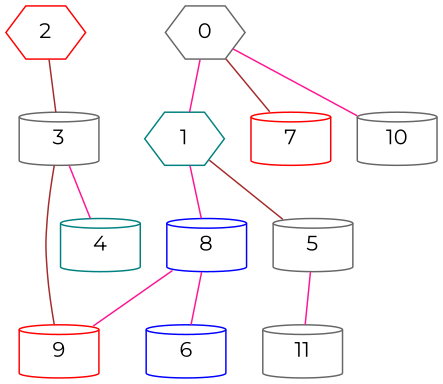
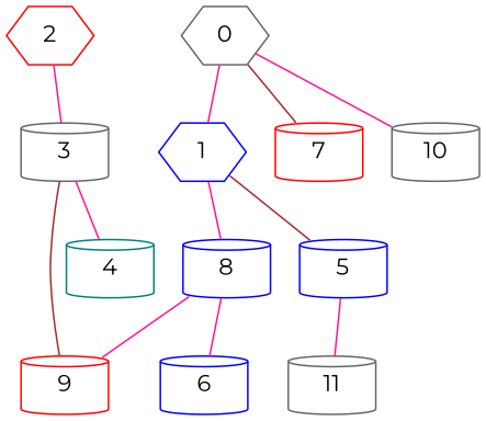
  strict graph {
    fontname=Montserrat
    node [color=gray40 fontname=Montserrat shape=cylinder weight=0]
    edge [color=deeppink fontname=Montserrat weight=0]
-   1 [color=teal shape=hexagon]
+   1 [color=blue shape=hexagon]
    8 [color=blue]
-   5
+   5 [color=blue]
    9 [color=red]
    6 [color=blue]
    11
    2 [color=red shape=hexagon]
    3
    4 [color=teal]
    0 [shape=hexagon]
    7 [color=red]
    10
    1 -- 8
    1 -- 5 [color=brown]
    8 -- 9
    8 -- 6
    5 -- 11
-   2 -- 3 [color=brown]
+   2 -- 3
    3 -- 9 [color=brown]
    3 -- 4
    0 -- 1
    0 -- 7 [color=brown]
    0 -- 10
  }
